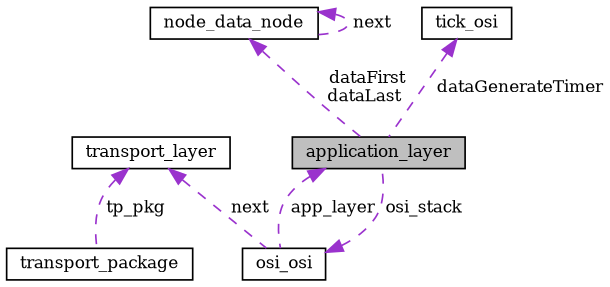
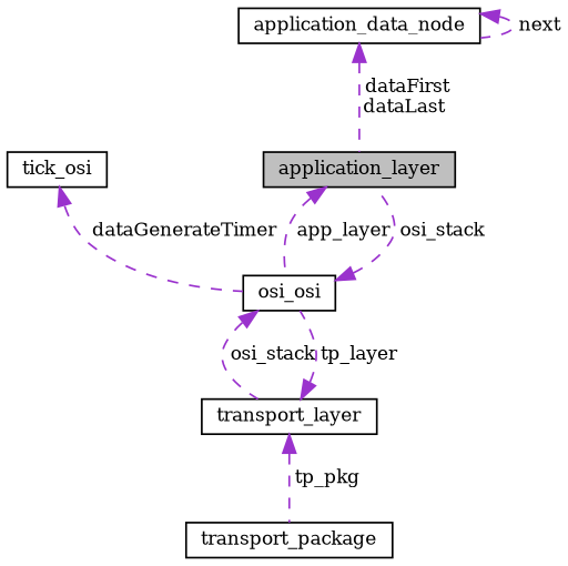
  digraph {
    fontname="DejaVu Serif"
    node [color=black fillcolor=white fontname="DejaVu Serif" fontsize=10 shape=record style=filled]
    edge [color=darkorchid3 dir=back fontname="DejaVu Serif" fontsize=10 labelfontname=Helvetica labelfontsize=10 style=dashed]
    n1 [fillcolor=grey75 fontcolor=black height=0.2 label=application_layer width=0.4]
    n2 [height=0.2 label=osi_osi width=0.4]
    n3 [height=0.2 label=transport_layer width=0.4]
    n4 [height=0.2 label=transport_package width=0.4]
-   n5 [height=0.2 label=node_data_node width=0.4]
+   n5 [height=0.2 label=application_data_node width=0.4]
    n6 [height=0.2 label=tick_osi width=0.4]
    n1 -> n2 [label=" app_layer"]
    n2 -> n1 [label=" osi_stack"]
-   n3 -> n2 [label=" next"]
+   n2 -> n3 [label=" osi_stack"]
+   n3 -> n2 [label=" tp_layer"]
    n3 -> n4 [label=" tp_pkg"]
    n5 -> n1 [label=" dataFirst\ndataLast"]
    n5 -> n5 [label=" next"]
-   n6 -> n1 [label=" dataGenerateTimer"]
+   n6 -> n2 [label=" dataGenerateTimer"]
  }
